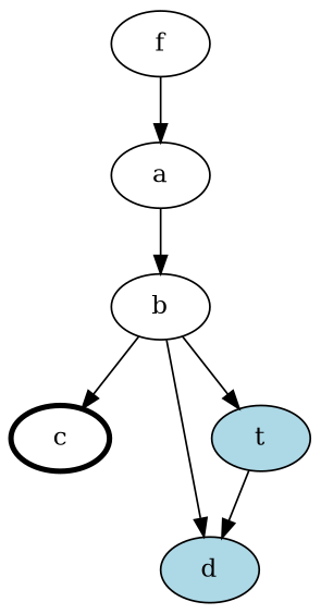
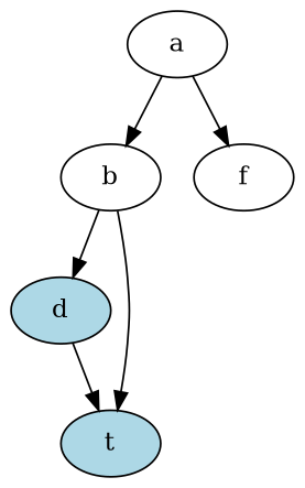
  digraph {
    a
    b
    f
-   c [penwidth=3]
    d [fillcolor=lightblue style=filled]
    t [fillcolor=lightblue style=filled]
    a -> b
-   f -> a
-   b -> c
+   a -> f
    b -> d
    b -> t
-   t -> d
+   d -> t
  }
